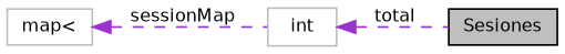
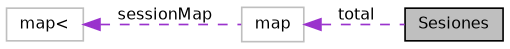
  digraph {
    rankdir=LR
    node [color=grey75 fillcolor=white fontname=Helvetica fontsize=10 shape=record style=filled]
    edge [color=darkorchid3 dir=back fontname=Helvetica fontsize=10 labelfontname=Helvetica labelfontsize=10 style=dashed]
    n1 [color=black fillcolor=grey75 fontcolor=black height=0.2 label=Sesiones width=0.4]
-   n2 [height=0.2 label=int width=0.4]
+   n2 [height=0.2 label=map width=0.4]
    n3 [height=0.2 label="map\<" width=0.4]
    n2 -> n1 [label=" total"]
    n3 -> n2 [label=" sessionMap"]
  }
